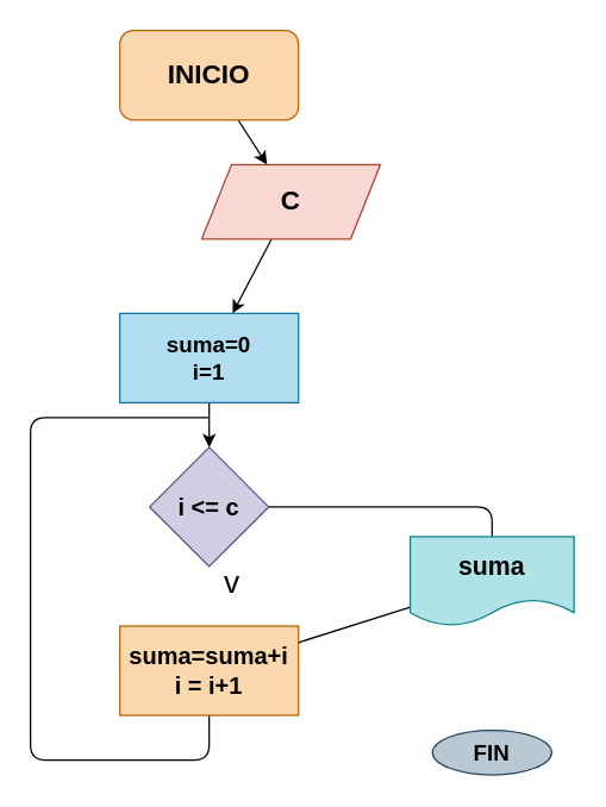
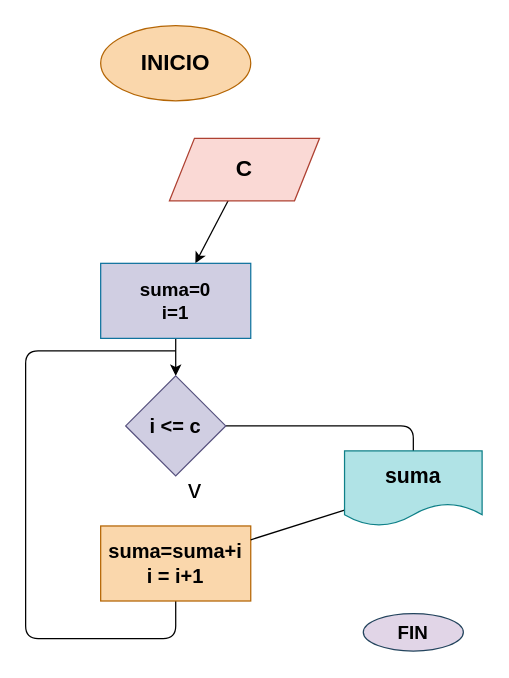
  <mxCell id="0" />
  <mxCell id="1" parent="0" />
- <mxCell id="2" value="" style="edgeStyle=none;html=1;" edge="1" parent="1" source="3" target="5"><mxGeometry relative="1" as="geometry" /></mxCell>
- <mxCell id="3" value="&lt;b&gt;&lt;font color=&quot;#000000&quot; style=&quot;font-size: 18px;&quot;&gt;INICIO&lt;/font&gt;&lt;/b&gt;" style="whiteSpace=wrap;html=1;fillColor=#fad7ac;strokeColor=#b46504;rounded=1;" vertex="1" parent="1"><mxGeometry x="80" y="20" width="120" height="60" as="geometry" /></mxCell>
+ <mxCell id="3" value="&lt;b&gt;&lt;font color=&quot;#000000&quot; style=&quot;font-size: 18px;&quot;&gt;INICIO&lt;/font&gt;&lt;/b&gt;" style="ellipse;whiteSpace=wrap;html=1;fillColor=#fad7ac;strokeColor=#b46504;" vertex="1" parent="1"><mxGeometry x="80" y="20" width="120" height="60" as="geometry" /></mxCell>
  <mxCell id="4" value="" style="edgeStyle=none;html=1;" edge="1" parent="1" source="5" target="7"><mxGeometry relative="1" as="geometry" /></mxCell>
  <mxCell id="5" value="&lt;b&gt;&lt;font color=&quot;#000000&quot; style=&quot;font-size: 18px;&quot;&gt;C&lt;/font&gt;&lt;/b&gt;" style="shape=parallelogram;perimeter=parallelogramPerimeter;whiteSpace=wrap;html=1;fixedSize=1;fillColor=#fad9d5;strokeColor=#ae4132;" vertex="1" parent="1"><mxGeometry x="135" y="110" width="120" height="50" as="geometry" /></mxCell>
  <mxCell id="6" value="" style="edgeStyle=none;html=1;" edge="1" parent="1" source="7" target="9"><mxGeometry relative="1" as="geometry" /></mxCell>
- <mxCell id="7" value="&lt;b style=&quot;font-size: 15px;&quot;&gt;&lt;font color=&quot;#000000&quot;&gt;suma=0&lt;br&gt;i=1&lt;/font&gt;&lt;/b&gt;" style="whiteSpace=wrap;html=1;fillColor=#b1ddf0;strokeColor=#10739e;" vertex="1" parent="1"><mxGeometry x="80" y="210" width="120" height="60" as="geometry" /></mxCell>
+ <mxCell id="7" value="&lt;b style=&quot;font-size: 15px;&quot;&gt;&lt;font color=&quot;#000000&quot;&gt;suma=0&lt;br&gt;i=1&lt;/font&gt;&lt;/b&gt;" style="whiteSpace=wrap;html=1;fillColor=#d0cee2;strokeColor=#10739e;" vertex="1" parent="1"><mxGeometry x="80" y="210" width="120" height="60" as="geometry" /></mxCell>
  <mxCell id="8" value="" style="edgeStyle=none;html=1;fontSize=18;endArrow=none;endFill=0;" edge="1" parent="1" source="9" target="14"><mxGeometry relative="1" as="geometry"><Array as="points"><mxPoint x="330" y="340" /></Array></mxGeometry></mxCell>
  <mxCell id="9" value="&lt;font color=&quot;#000000&quot; style=&quot;font-size: 16px;&quot;&gt;&lt;b&gt;i &amp;lt;= c&lt;/b&gt;&lt;/font&gt;" style="rhombus;whiteSpace=wrap;html=1;fillColor=#d0cee2;strokeColor=#56517e;" vertex="1" parent="1"><mxGeometry x="100" y="300" width="80" height="80" as="geometry" /></mxCell>
  <mxCell id="10" style="edgeStyle=none;html=1;endArrow=none;endFill=0;" edge="1" parent="1" source="11"><mxGeometry relative="1" as="geometry"><mxPoint x="140" y="280" as="targetPoint" /><Array as="points"><mxPoint x="140" y="510" /><mxPoint x="20" y="510" /><mxPoint x="20" y="280" /></Array></mxGeometry></mxCell>
  <mxCell id="11" value="&lt;b style=&quot;font-size: 16px;&quot;&gt;&lt;font color=&quot;#000000&quot;&gt;suma=suma+i&lt;br&gt;i = i+1&lt;/font&gt;&lt;/b&gt;" style="whiteSpace=wrap;html=1;fillColor=#fad7ac;strokeColor=#b46504;" vertex="1" parent="1"><mxGeometry x="80" y="420" width="120" height="60" as="geometry" /></mxCell>
  <mxCell id="12" value="&lt;font style=&quot;font-size: 21px;&quot;&gt;v&lt;/font&gt;" style="text;html=1;align=center;verticalAlign=middle;resizable=0;points=[];autosize=1;strokeColor=none;fillColor=none;" vertex="1" parent="1"><mxGeometry x="140" y="370" width="30" height="40" as="geometry" /></mxCell>
  <mxCell id="13" value="" style="edgeStyle=none;html=1;fontSize=18;endArrow=none;endFill=0;" edge="1" parent="1" source="14" target="11"><mxGeometry relative="1" as="geometry" /></mxCell>
  <mxCell id="14" value="&lt;font color=&quot;#000000&quot; style=&quot;font-size: 17px;&quot;&gt;&lt;b&gt;suma&lt;/b&gt;&lt;/font&gt;" style="shape=document;whiteSpace=wrap;html=1;boundedLbl=1;fillColor=#b0e3e6;strokeColor=#0e8088;" vertex="1" parent="1"><mxGeometry x="275" y="360" width="110" height="60" as="geometry" /></mxCell>
- <mxCell id="15" value="&lt;font color=&quot;#000000&quot; style=&quot;font-size: 15px;&quot;&gt;&lt;b&gt;FIN&lt;/b&gt;&lt;/font&gt;" style="ellipse;whiteSpace=wrap;html=1;fillColor=#bac8d3;strokeColor=#23445d;" vertex="1" parent="1"><mxGeometry x="290" y="490" width="80" height="30" as="geometry" /></mxCell>
+ <mxCell id="15" value="&lt;font color=&quot;#000000&quot; style=&quot;font-size: 15px;&quot;&gt;&lt;b&gt;FIN&lt;/b&gt;&lt;/font&gt;" style="ellipse;whiteSpace=wrap;html=1;fillColor=#e1d5e7;strokeColor=#23445d;" vertex="1" parent="1"><mxGeometry x="290" y="490" width="80" height="30" as="geometry" /></mxCell>
